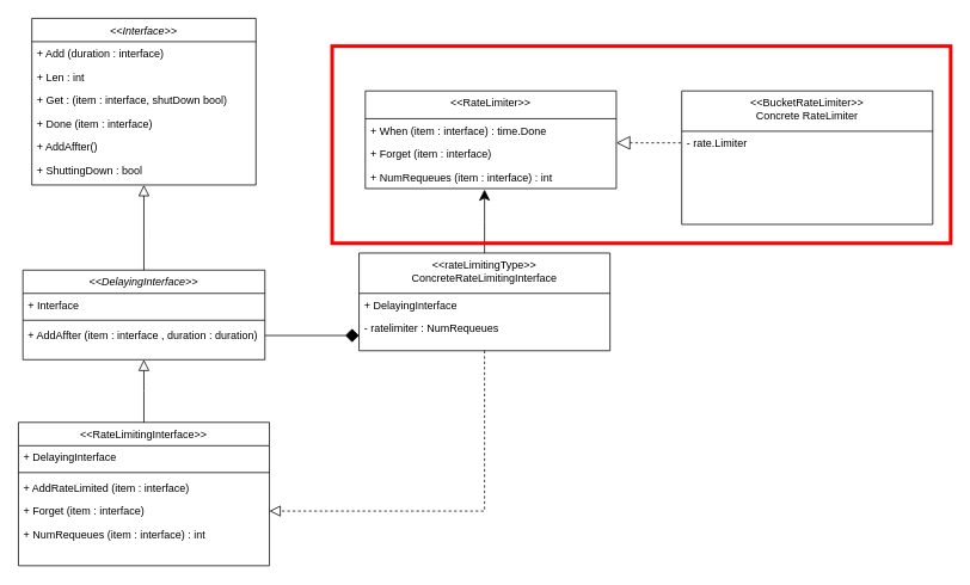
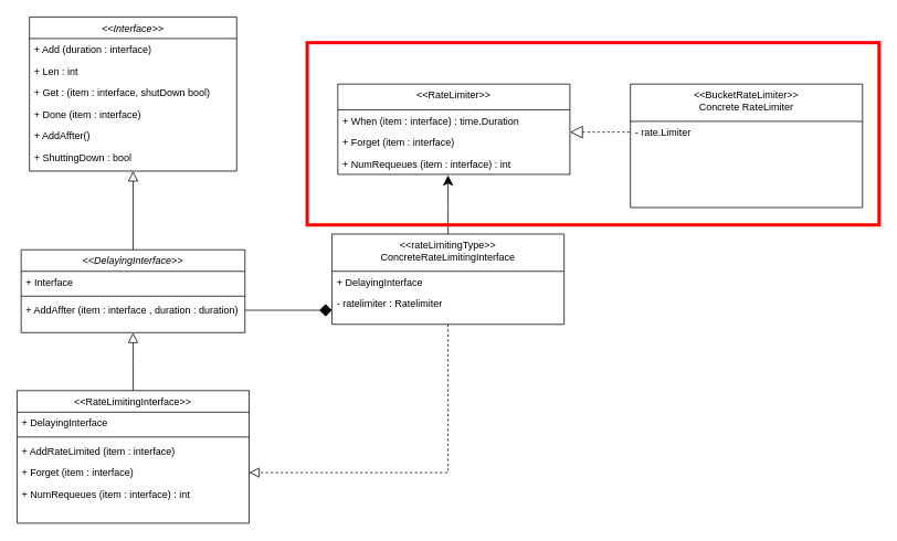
  <mxCell id="0" />
  <mxCell id="1" parent="0" />
  <mxCell id="2" value="&lt;&lt;DelayingInterface&gt;&gt;" style="swimlane;fontStyle=2;align=center;verticalAlign=top;childLayout=stackLayout;horizontal=1;startSize=26;horizontalStack=0;resizeParent=1;resizeLast=0;collapsible=1;marginBottom=0;rounded=0;shadow=0;strokeWidth=1;" parent="1" vertex="1"><mxGeometry x="25" y="301" width="270" height="100" as="geometry"><mxRectangle x="230" y="140" width="160" height="26" as="alternateBounds" /></mxGeometry></mxCell>
  <mxCell id="3" value="+ Interface" style="text;align=left;verticalAlign=top;spacingLeft=4;spacingRight=4;overflow=hidden;rotatable=0;points=[[0,0.5],[1,0.5]];portConstraint=eastwest;" parent="2" vertex="1"><mxGeometry y="26" width="270" height="26" as="geometry" /></mxCell>
  <mxCell id="4" value="" style="line;html=1;strokeWidth=1;align=left;verticalAlign=middle;spacingTop=-1;spacingLeft=3;spacingRight=3;rotatable=0;labelPosition=right;points=[];portConstraint=eastwest;" parent="2" vertex="1"><mxGeometry y="52" width="270" height="8" as="geometry" /></mxCell>
  <mxCell id="5" value="+ AddAffter (item : interface , duration : duration)" style="text;align=left;verticalAlign=top;spacingLeft=4;spacingRight=4;overflow=hidden;rotatable=0;points=[[0,0.5],[1,0.5]];portConstraint=eastwest;rounded=0;shadow=0;html=0;" parent="2" vertex="1"><mxGeometry y="60" width="270" height="26" as="geometry" /></mxCell>
  <mxCell id="6" value="&lt;&lt;RateLimitingInterface&gt;&gt;" style="swimlane;fontStyle=0;align=center;verticalAlign=top;childLayout=stackLayout;horizontal=1;startSize=26;horizontalStack=0;resizeParent=1;resizeLast=0;collapsible=1;marginBottom=0;rounded=0;shadow=0;strokeWidth=1;" parent="1" vertex="1"><mxGeometry x="20" y="471" width="280" height="160" as="geometry"><mxRectangle x="340" y="380" width="170" height="26" as="alternateBounds" /></mxGeometry></mxCell>
  <mxCell id="7" value="+ DelayingInterface" style="text;align=left;verticalAlign=top;spacingLeft=4;spacingRight=4;overflow=hidden;rotatable=0;points=[[0,0.5],[1,0.5]];portConstraint=eastwest;" parent="6" vertex="1"><mxGeometry y="26" width="280" height="26" as="geometry" /></mxCell>
  <mxCell id="8" value="" style="line;html=1;strokeWidth=1;align=left;verticalAlign=middle;spacingTop=-1;spacingLeft=3;spacingRight=3;rotatable=0;labelPosition=right;points=[];portConstraint=eastwest;" parent="6" vertex="1"><mxGeometry y="52" width="280" height="8" as="geometry" /></mxCell>
  <mxCell id="9" value="+ AddRateLimited (item : interface)" style="text;align=left;verticalAlign=top;spacingLeft=4;spacingRight=4;overflow=hidden;rotatable=0;points=[[0,0.5],[1,0.5]];portConstraint=eastwest;rounded=0;shadow=0;html=0;" parent="6" vertex="1"><mxGeometry y="60" width="280" height="26" as="geometry" /></mxCell>
  <mxCell id="10" value="+ Forget (item : interface)" style="text;align=left;verticalAlign=top;spacingLeft=4;spacingRight=4;overflow=hidden;rotatable=0;points=[[0,0.5],[1,0.5]];portConstraint=eastwest;rounded=0;shadow=0;html=0;" parent="6" vertex="1"><mxGeometry y="86" width="280" height="26" as="geometry" /></mxCell>
  <mxCell id="11" value="+ NumRequeues (item : interface) : int" style="text;align=left;verticalAlign=top;spacingLeft=4;spacingRight=4;overflow=hidden;rotatable=0;points=[[0,0.5],[1,0.5]];portConstraint=eastwest;rounded=0;shadow=0;html=0;" parent="6" vertex="1"><mxGeometry y="112" width="280" height="26" as="geometry" /></mxCell>
  <mxCell id="12" value="" style="endArrow=block;endSize=10;endFill=0;shadow=0;strokeWidth=1;rounded=0;edgeStyle=elbowEdgeStyle;elbow=vertical;" parent="1" source="6" target="2" edge="1"><mxGeometry width="160" relative="1" as="geometry"><mxPoint x="70" y="554" as="sourcePoint" /><mxPoint x="170" y="452" as="targetPoint" /></mxGeometry></mxCell>
  <mxCell id="13" value="&lt;&lt;Interface&gt;&gt;" style="swimlane;fontStyle=2;align=center;verticalAlign=top;childLayout=stackLayout;horizontal=1;startSize=26;horizontalStack=0;resizeParent=1;resizeLast=0;collapsible=1;marginBottom=0;rounded=0;shadow=0;strokeWidth=1;" parent="1" vertex="1"><mxGeometry x="35" y="20" width="250" height="186" as="geometry"><mxRectangle x="230" y="140" width="160" height="26" as="alternateBounds" /></mxGeometry></mxCell>
  <mxCell id="14" value="+ Add (duration : interface)" style="text;align=left;verticalAlign=top;spacingLeft=4;spacingRight=4;overflow=hidden;rotatable=0;points=[[0,0.5],[1,0.5]];portConstraint=eastwest;" parent="13" vertex="1"><mxGeometry y="26" width="250" height="26" as="geometry" /></mxCell>
  <mxCell id="15" value="+ Len : int" style="text;align=left;verticalAlign=top;spacingLeft=4;spacingRight=4;overflow=hidden;rotatable=0;points=[[0,0.5],[1,0.5]];portConstraint=eastwest;rounded=0;shadow=0;html=0;" parent="13" vertex="1"><mxGeometry y="52" width="250" height="26" as="geometry" /></mxCell>
  <mxCell id="16" value="+ Get : (item : interface, shutDown bool)" style="text;align=left;verticalAlign=top;spacingLeft=4;spacingRight=4;overflow=hidden;rotatable=0;points=[[0,0.5],[1,0.5]];portConstraint=eastwest;rounded=0;shadow=0;html=0;" parent="13" vertex="1"><mxGeometry y="78" width="250" height="26" as="geometry" /></mxCell>
  <mxCell id="17" value="+ Done (item : interface)" style="text;align=left;verticalAlign=top;spacingLeft=4;spacingRight=4;overflow=hidden;rotatable=0;points=[[0,0.5],[1,0.5]];portConstraint=eastwest;rounded=0;shadow=0;html=0;" parent="13" vertex="1"><mxGeometry y="104" width="250" height="26" as="geometry" /></mxCell>
  <mxCell id="18" value="+ AddAffter()" style="text;align=left;verticalAlign=top;spacingLeft=4;spacingRight=4;overflow=hidden;rotatable=0;points=[[0,0.5],[1,0.5]];portConstraint=eastwest;rounded=0;shadow=0;html=0;" parent="13" vertex="1"><mxGeometry y="130" width="250" height="26" as="geometry" /></mxCell>
  <mxCell id="19" value="+ ShuttingDown : bool" style="text;align=left;verticalAlign=top;spacingLeft=4;spacingRight=4;overflow=hidden;rotatable=0;points=[[0,0.5],[1,0.5]];portConstraint=eastwest;rounded=0;shadow=0;html=0;" parent="13" vertex="1"><mxGeometry y="156" width="250" height="26" as="geometry" /></mxCell>
  <mxCell id="20" value="" style="endArrow=block;endSize=10;endFill=0;shadow=0;strokeWidth=1;rounded=0;edgeStyle=elbowEdgeStyle;elbow=vertical;entryX=0.5;entryY=1;entryDx=0;entryDy=0;" parent="1" target="13" edge="1"><mxGeometry width="160" relative="1" as="geometry"><mxPoint x="160" y="301" as="sourcePoint" /><mxPoint x="159.5" y="231" as="targetPoint" /><Array as="points"><mxPoint x="209.5" y="266" /></Array></mxGeometry></mxCell>
  <mxCell id="21" style="edgeStyle=orthogonalEdgeStyle;rounded=0;orthogonalLoop=1;jettySize=auto;html=1;entryX=1;entryY=0.5;entryDx=0;entryDy=0;startArrow=none;startFill=0;endArrow=block;endFill=0;strokeWidth=1;dashed=1;endSize=10;" parent="1" source="23" target="10" edge="1"><mxGeometry relative="1" as="geometry" /></mxCell>
  <mxCell id="22" style="edgeStyle=elbowEdgeStyle;rounded=0;orthogonalLoop=1;jettySize=auto;elbow=vertical;html=1;startArrow=none;startFill=0;endArrow=classic;endFill=1;endSize=10;strokeWidth=1;startSize=10;" parent="1" source="23" edge="1"><mxGeometry relative="1" as="geometry"><mxPoint x="540" y="211" as="targetPoint" /></mxGeometry></mxCell>
  <mxCell id="23" value="&lt;&lt;rateLimitingType&gt;&gt;&#10;ConcreteRateLimitingInterface" style="swimlane;fontStyle=0;align=center;verticalAlign=top;childLayout=stackLayout;horizontal=1;startSize=45;horizontalStack=0;resizeParent=1;resizeLast=0;collapsible=1;marginBottom=0;rounded=0;shadow=0;strokeWidth=1;" parent="1" vertex="1"><mxGeometry x="400" y="282" width="280" height="109" as="geometry"><mxRectangle x="340" y="380" width="170" height="26" as="alternateBounds" /></mxGeometry></mxCell>
  <mxCell id="24" value="+ DelayingInterface" style="text;align=left;verticalAlign=top;spacingLeft=4;spacingRight=4;overflow=hidden;rotatable=0;points=[[0,0.5],[1,0.5]];portConstraint=eastwest;" parent="23" vertex="1"><mxGeometry y="45" width="280" height="26" as="geometry" /></mxCell>
- <mxCell id="25" value="- ratelimiter : NumRequeues" style="text;align=left;verticalAlign=top;spacingLeft=4;spacingRight=4;overflow=hidden;rotatable=0;points=[[0,0.5],[1,0.5]];portConstraint=eastwest;" parent="23" vertex="1"><mxGeometry y="71" width="280" height="26" as="geometry" /></mxCell>
+ <mxCell id="25" value="- ratelimiter : Ratelimiter" style="text;align=left;verticalAlign=top;spacingLeft=4;spacingRight=4;overflow=hidden;rotatable=0;points=[[0,0.5],[1,0.5]];portConstraint=eastwest;" parent="23" vertex="1"><mxGeometry y="71" width="280" height="26" as="geometry" /></mxCell>
  <mxCell id="26" value="" style="endArrow=none;endSize=13;endFill=0;shadow=0;strokeWidth=1;rounded=0;elbow=vertical;entryX=1;entryY=0.5;entryDx=0;entryDy=0;startArrow=diamond;startFill=1;startSize=13;edgeStyle=elbowEdgeStyle;" parent="1" source="25" target="5" edge="1"><mxGeometry width="160" relative="1" as="geometry"><mxPoint x="170" y="481" as="sourcePoint" /><mxPoint x="170" y="411" as="targetPoint" /></mxGeometry></mxCell>
  <mxCell id="27" style="edgeStyle=elbowEdgeStyle;rounded=0;orthogonalLoop=1;jettySize=auto;elbow=vertical;html=1;startArrow=block;startFill=0;startSize=13;endArrow=none;endFill=0;endSize=13;strokeWidth=1;dashed=1;" parent="1" source="28" target="33" edge="1"><mxGeometry relative="1" as="geometry" /></mxCell>
  <mxCell id="28" value="&lt;&lt;RateLimiter&gt;&gt;" style="swimlane;fontStyle=0;align=center;verticalAlign=top;childLayout=stackLayout;horizontal=1;startSize=31;horizontalStack=0;resizeParent=1;resizeLast=0;collapsible=1;marginBottom=0;rounded=0;shadow=0;strokeWidth=1;" parent="1" vertex="1"><mxGeometry x="407" y="101" width="280" height="109" as="geometry"><mxRectangle x="340" y="380" width="170" height="26" as="alternateBounds" /></mxGeometry></mxCell>
- <mxCell id="29" value="+ When (item : interface) : time.Done" style="text;align=left;verticalAlign=top;spacingLeft=4;spacingRight=4;overflow=hidden;rotatable=0;points=[[0,0.5],[1,0.5]];portConstraint=eastwest;rounded=0;shadow=0;html=0;" parent="28" vertex="1"><mxGeometry y="31" width="280" height="26" as="geometry" /></mxCell>
+ <mxCell id="29" value="+ When (item : interface) : time.Duration" style="text;align=left;verticalAlign=top;spacingLeft=4;spacingRight=4;overflow=hidden;rotatable=0;points=[[0,0.5],[1,0.5]];portConstraint=eastwest;rounded=0;shadow=0;html=0;" parent="28" vertex="1"><mxGeometry y="31" width="280" height="26" as="geometry" /></mxCell>
  <mxCell id="30" value="+ Forget (item : interface)" style="text;align=left;verticalAlign=top;spacingLeft=4;spacingRight=4;overflow=hidden;rotatable=0;points=[[0,0.5],[1,0.5]];portConstraint=eastwest;rounded=0;shadow=0;html=0;" parent="28" vertex="1"><mxGeometry y="57" width="280" height="26" as="geometry" /></mxCell>
  <mxCell id="31" value="+ NumRequeues (item : interface) : int" style="text;align=left;verticalAlign=top;spacingLeft=4;spacingRight=4;overflow=hidden;rotatable=0;points=[[0,0.5],[1,0.5]];portConstraint=eastwest;rounded=0;shadow=0;html=0;" parent="28" vertex="1"><mxGeometry y="83" width="280" height="26" as="geometry" /></mxCell>
  <mxCell id="32" value="&lt;&lt;BucketRateLimiter&gt;&gt;&#10;Concrete RateLimiter" style="swimlane;fontStyle=0;align=center;verticalAlign=top;childLayout=stackLayout;horizontal=1;startSize=45;horizontalStack=0;resizeParent=1;resizeLast=0;collapsible=1;marginBottom=0;rounded=0;shadow=0;strokeWidth=1;" parent="1" vertex="1"><mxGeometry x="760" y="101" width="280" height="149" as="geometry"><mxRectangle x="340" y="380" width="170" height="26" as="alternateBounds" /></mxGeometry></mxCell>
  <mxCell id="33" value="- rate.Limiter" style="text;align=left;verticalAlign=top;spacingLeft=4;spacingRight=4;overflow=hidden;rotatable=0;points=[[0,0.5],[1,0.5]];portConstraint=eastwest;" parent="32" vertex="1"><mxGeometry y="45" width="280" height="26" as="geometry" /></mxCell>
  <mxCell id="34" value="" style="whiteSpace=wrap;html=1;fillColor=none;strokeColor=#FF0000;strokeWidth=4;" vertex="1" parent="1"><mxGeometry x="370" y="51" width="690" height="220" as="geometry" /></mxCell>
